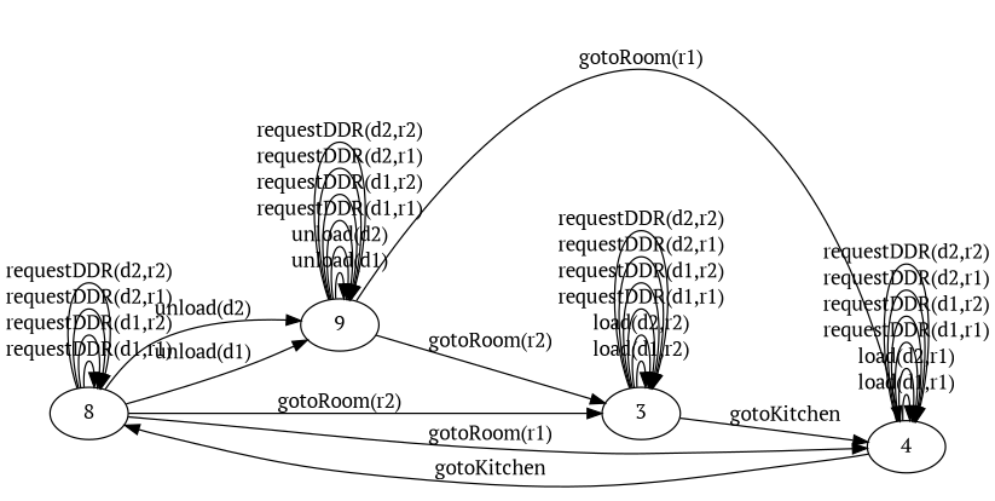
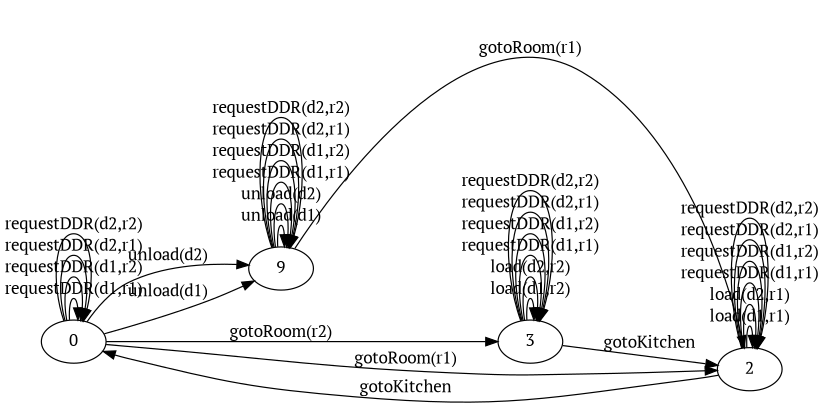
  digraph {
    fontname="PT Serif"
    rankdir=LR
    node [fontname="PT Serif"]
    edge [fontname="PT Serif"]
-   0 [label=8]
+   0
    n2 [label=9]
-   2 [label=4]
+   2
    3
    0 -> 0 [label="requestDDR(d1,r1)"]
    0 -> 0 [label="requestDDR(d1,r2)"]
    0 -> 0 [label="requestDDR(d2,r1)"]
    0 -> 0 [label="requestDDR(d2,r2)"]
    0 -> n2 [label="unload(d1)"]
    0 -> n2 [label="unload(d2)"]
    0 -> 2 [label="gotoRoom(r1)"]
    0 -> 3 [label="gotoRoom(r2)"]
    n2 -> n2 [label="unload(d1)"]
    n2 -> n2 [label="unload(d2)"]
    n2 -> n2 [label="requestDDR(d1,r1)"]
    n2 -> n2 [label="requestDDR(d1,r2)"]
    n2 -> n2 [label="requestDDR(d2,r1)"]
    n2 -> n2 [label="requestDDR(d2,r2)"]
    n2 -> 2 [label="gotoRoom(r1)"]
-   n2 -> 3 [label="gotoRoom(r2)"]
    2 -> 0 [label=gotoKitchen]
    2 -> 2 [label="load(d1,r1)"]
    2 -> 2 [label="load(d2,r1)"]
    2 -> 2 [label="requestDDR(d1,r1)"]
    2 -> 2 [label="requestDDR(d1,r2)"]
    2 -> 2 [label="requestDDR(d2,r1)"]
    2 -> 2 [label="requestDDR(d2,r2)"]
    3 -> 2 [label=gotoKitchen]
    3 -> 3 [label="load(d1,r2)"]
    3 -> 3 [label="load(d2,r2)"]
    3 -> 3 [label="requestDDR(d1,r1)"]
    3 -> 3 [label="requestDDR(d1,r2)"]
    3 -> 3 [label="requestDDR(d2,r1)"]
    3 -> 3 [label="requestDDR(d2,r2)"]
  }
